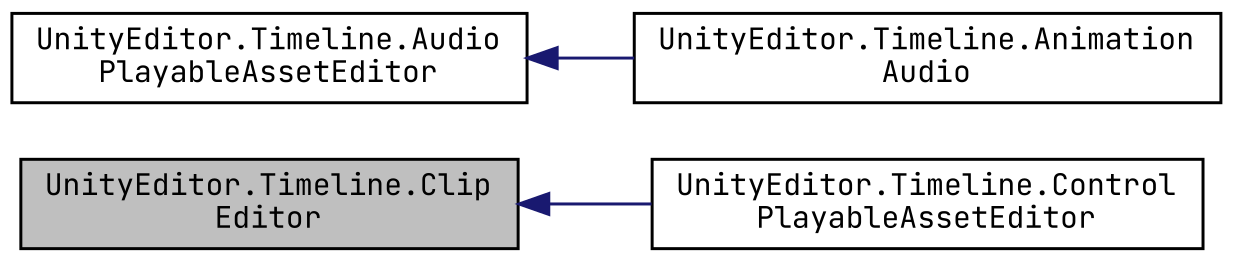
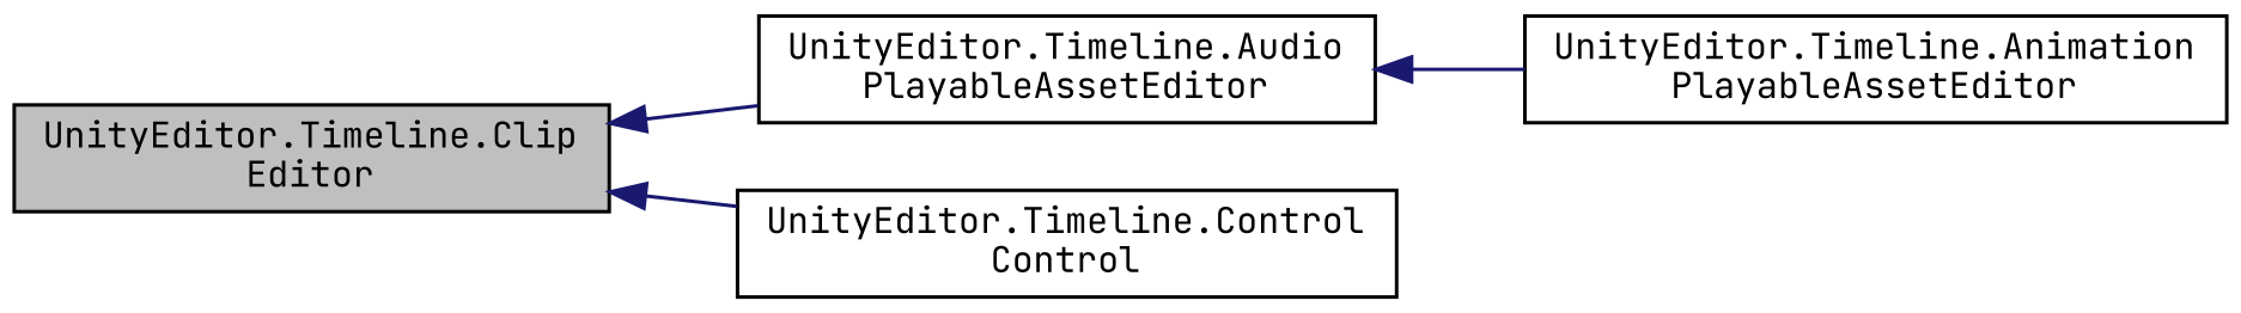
  digraph {
    fontname="JetBrains Mono"
    rankdir=LR
    node [color=black fillcolor=white fontname="JetBrains Mono" fontsize=10 shape=record style=filled]
    edge [color=midnightblue dir=back fontname="JetBrains Mono" fontsize=10 labelfontname=Helvetica labelfontsize=10 style=solid]
    n1 [fillcolor=grey75 fontcolor=black height=0.2 label="UnityEditor.Timeline.Clip\lEditor" width=0.4]
    n2 [height=0.2 label="UnityEditor.Timeline.Audio\lPlayableAssetEditor" width=0.4]
-   n3 [height=0.2 label="UnityEditor.Timeline.Control\lPlayableAssetEditor" width=0.4]
-   n4 [height=0.2 label="UnityEditor.Timeline.Animation\lAudio" width=0.4]
+   n3 [height=0.2 label="UnityEditor.Timeline.Control\lControl" width=0.4]
+   n4 [height=0.2 label="UnityEditor.Timeline.Animation\lPlayableAssetEditor" width=0.4]
+   n1 -> n2
    n1 -> n3
    n2 -> n4
  }
